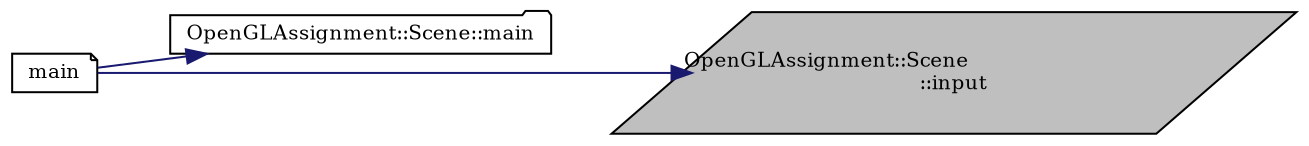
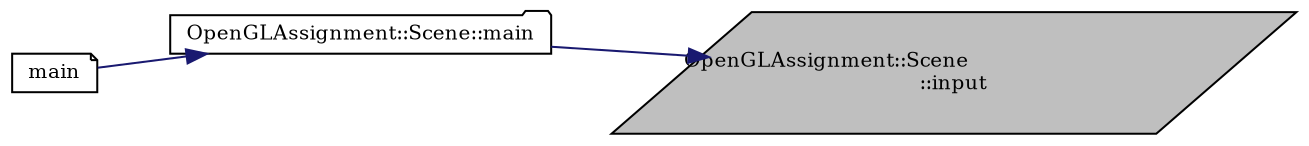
  digraph {
    fontname="DejaVu Serif"
    rankdir=RL
    node [color=black fillcolor=white fontname="DejaVu Serif" fontsize=10 style=filled]
    edge [color=midnightblue dir=back fontname="DejaVu Serif" fontsize=10 labelfontname=Helvetica labelfontsize=10 style=solid]
    n1 [fillcolor=grey75 fontcolor=black height=0.2 label="OpenGLAssignment::Scene\l::input" shape=parallelogram width=0.4]
    n2 [height=0.2 label="OpenGLAssignment::Scene::main" shape=folder width=0.4]
    n3 [height=0.2 label=main shape=note width=0.4]
-   n1 -> n3
+   n1 -> n2
    n2 -> n3
  }
